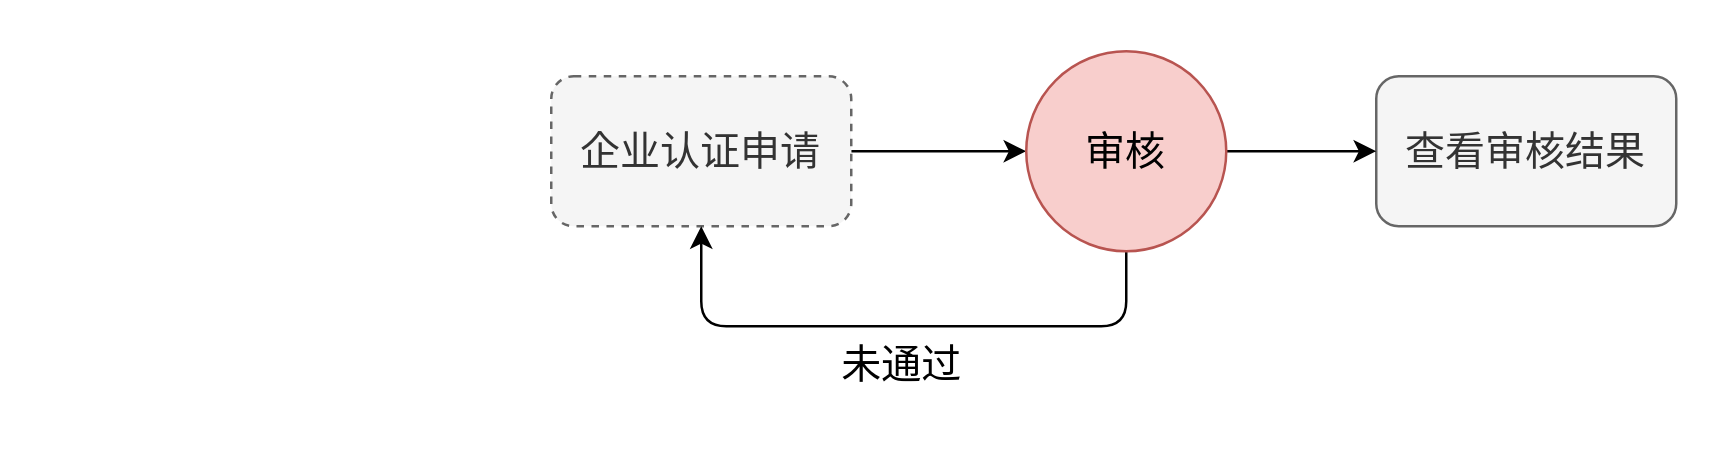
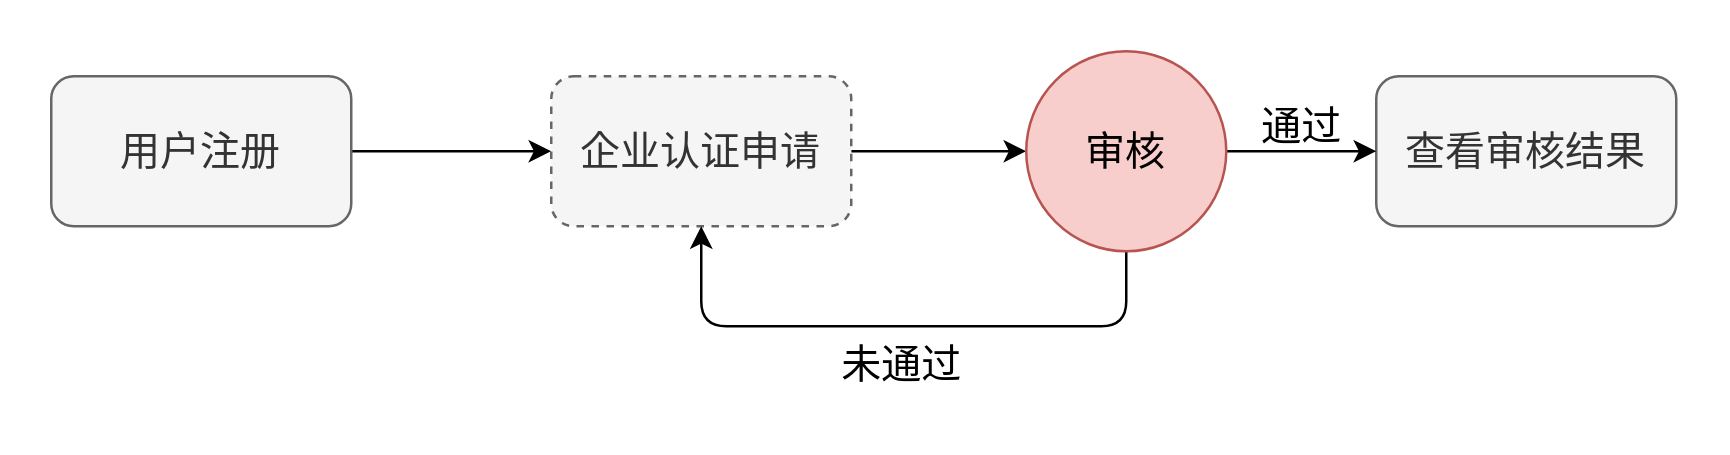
  <mxCell id="0" />
  <mxCell id="1" parent="0" />
+ <mxCell id="2" style="edgeStyle=none;html=1;exitX=1;exitY=0.5;exitDx=0;exitDy=0;entryX=0;entryY=0.5;entryDx=0;entryDy=0;" edge="1" parent="1" source="3" target="5"><mxGeometry relative="1" as="geometry" /></mxCell>
+ <mxCell id="3" value="用户注册" style="rounded=1;whiteSpace=wrap;html=1;fontFamily=仿宋;fillColor=#f5f5f5;fontColor=#333333;strokeColor=#666666;fontSize=16;" vertex="1" parent="1"><mxGeometry x="20" y="30" width="120" height="60" as="geometry" /></mxCell>
  <mxCell id="4" style="edgeStyle=none;html=1;exitX=1;exitY=0.5;exitDx=0;exitDy=0;entryX=0;entryY=0.5;entryDx=0;entryDy=0;fontFamily=仿宋;fontSize=16;" edge="1" parent="1" source="5" target="9"><mxGeometry relative="1" as="geometry" /></mxCell>
  <mxCell id="5" value="企业认证申请" style="rounded=1;whiteSpace=wrap;html=1;fontFamily=仿宋;fillColor=#f5f5f5;fontColor=#333333;strokeColor=#666666;fontSize=16;dashed=1;" vertex="1" parent="1"><mxGeometry x="220" y="30" width="120" height="60" as="geometry" /></mxCell>
  <mxCell id="6" value="查看审核结果" style="rounded=1;whiteSpace=wrap;html=1;fontFamily=仿宋;fillColor=#f5f5f5;fontColor=#333333;strokeColor=#666666;fontSize=16;" vertex="1" parent="1"><mxGeometry x="550" y="30" width="120" height="60" as="geometry" /></mxCell>
  <mxCell id="7" style="edgeStyle=none;html=1;exitX=1;exitY=0.5;exitDx=0;exitDy=0;entryX=0;entryY=0.5;entryDx=0;entryDy=0;fontFamily=仿宋;fontSize=16;" edge="1" parent="1" source="9" target="6"><mxGeometry relative="1" as="geometry" /></mxCell>
  <mxCell id="8" style="edgeStyle=orthogonalEdgeStyle;html=1;exitX=0.5;exitY=1;exitDx=0;exitDy=0;entryX=0.5;entryY=1;entryDx=0;entryDy=0;fontFamily=仿宋;fontSize=16;" edge="1" parent="1" source="9" target="5"><mxGeometry relative="1" as="geometry"><Array as="points"><mxPoint x="450" y="130" /><mxPoint x="280" y="130" /></Array></mxGeometry></mxCell>
  <mxCell id="9" value="审核" style="ellipse;whiteSpace=wrap;html=1;fontFamily=仿宋;fontSize=16;fillColor=#f8cecc;strokeColor=#b85450;" vertex="1" parent="1"><mxGeometry x="410" y="20" width="80" height="80" as="geometry" /></mxCell>
+ <mxCell id="10" value="通过" style="text;html=1;align=center;verticalAlign=middle;resizable=0;points=[];autosize=1;strokeColor=none;fillColor=none;fontSize=16;fontFamily=仿宋;" vertex="1" parent="1"><mxGeometry x="490" y="35" width="60" height="30" as="geometry" /></mxCell>
  <mxCell id="11" value="未通过" style="text;html=1;align=center;verticalAlign=middle;resizable=0;points=[];autosize=1;strokeColor=none;fillColor=none;fontSize=16;fontFamily=仿宋;" vertex="1" parent="1"><mxGeometry x="325" y="130" width="70" height="30" as="geometry" /></mxCell>
